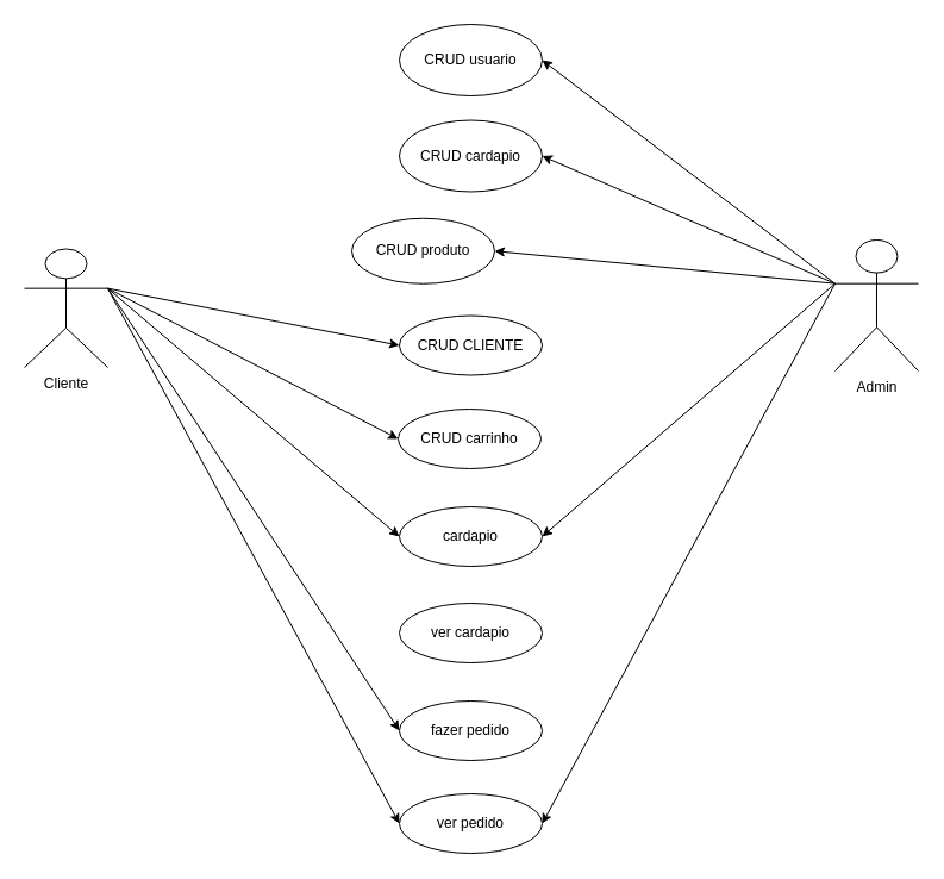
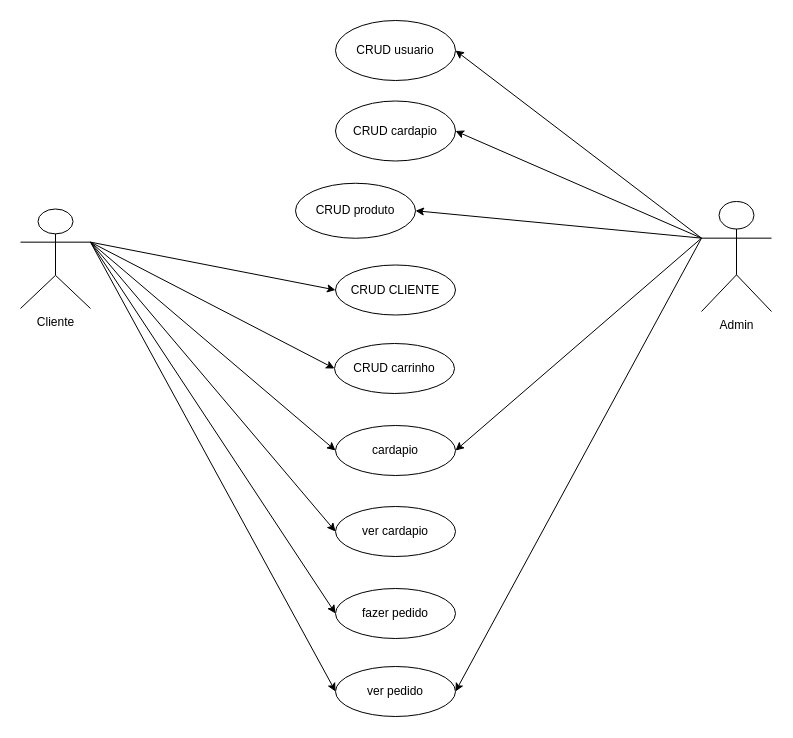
  <mxCell id="0" />
  <mxCell id="1" parent="0" />
  <mxCell id="2" value="Cliente" style="shape=umlActor;verticalLabelPosition=bottom;verticalAlign=top;html=1;outlineConnect=0;" vertex="1" parent="1"><mxGeometry x="20" y="208.5" width="70" height="99.5" as="geometry" /></mxCell>
  <mxCell id="3" value="CRUD CLIENTE" style="ellipse;whiteSpace=wrap;html=1;" vertex="1" parent="1"><mxGeometry x="335" y="264.5" width="120" height="50" as="geometry" /></mxCell>
  <mxCell id="4" value="cardapio" style="ellipse;whiteSpace=wrap;html=1;" vertex="1" parent="1"><mxGeometry x="335" y="425" width="120" height="50" as="geometry" /></mxCell>
  <mxCell id="5" value="fazer pedido" style="ellipse;whiteSpace=wrap;html=1;" vertex="1" parent="1"><mxGeometry x="335" y="588" width="120" height="50" as="geometry" /></mxCell>
  <mxCell id="6" value="ver pedido" style="ellipse;whiteSpace=wrap;html=1;" vertex="1" parent="1"><mxGeometry x="335" y="666" width="120" height="50" as="geometry" /></mxCell>
  <mxCell id="7" value="ver cardapio" style="ellipse;whiteSpace=wrap;html=1;" vertex="1" parent="1"><mxGeometry x="335" y="506" width="120" height="50" as="geometry" /></mxCell>
  <mxCell id="8" value="CRUD usuario" style="ellipse;whiteSpace=wrap;html=1;" vertex="1" parent="1"><mxGeometry x="335" y="20" width="120" height="60" as="geometry" /></mxCell>
  <mxCell id="9" value="CRUD cardapio" style="ellipse;whiteSpace=wrap;html=1;" vertex="1" parent="1"><mxGeometry x="335" y="100.5" width="120" height="60" as="geometry" /></mxCell>
  <mxCell id="10" value="Admin" style="shape=umlActor;verticalLabelPosition=bottom;verticalAlign=top;html=1;outlineConnect=0;" vertex="1" parent="1"><mxGeometry x="701" y="201" width="70" height="110" as="geometry" /></mxCell>
  <mxCell id="11" value="CRUD produto" style="ellipse;whiteSpace=wrap;html=1;" vertex="1" parent="1"><mxGeometry x="295" y="182.75" width="120" height="55" as="geometry" /></mxCell>
  <mxCell id="12" value="" style="endArrow=classic;html=1;rounded=0;exitX=0;exitY=0.333;exitDx=0;exitDy=0;exitPerimeter=0;entryX=1;entryY=0.5;entryDx=0;entryDy=0;" edge="1" parent="1" source="10" target="8"><mxGeometry width="50" height="50" relative="1" as="geometry"><mxPoint x="405" y="260" as="sourcePoint" /><mxPoint x="455" y="210" as="targetPoint" /></mxGeometry></mxCell>
  <mxCell id="13" value="" style="endArrow=classic;html=1;rounded=0;entryX=1;entryY=0.5;entryDx=0;entryDy=0;exitX=0;exitY=0.333;exitDx=0;exitDy=0;exitPerimeter=0;" edge="1" parent="1" source="10" target="9"><mxGeometry width="50" height="50" relative="1" as="geometry"><mxPoint x="645" y="100" as="sourcePoint" /><mxPoint x="545" y="81" as="targetPoint" /></mxGeometry></mxCell>
  <mxCell id="14" value="" style="endArrow=classic;html=1;rounded=0;exitX=0;exitY=0.333;exitDx=0;exitDy=0;exitPerimeter=0;entryX=1;entryY=0.5;entryDx=0;entryDy=0;" edge="1" parent="1" source="10" target="11"><mxGeometry width="50" height="50" relative="1" as="geometry"><mxPoint x="665" y="162" as="sourcePoint" /><mxPoint x="555" y="91" as="targetPoint" /></mxGeometry></mxCell>
  <mxCell id="15" value="" style="endArrow=classic;html=1;rounded=0;exitX=1;exitY=0.333;exitDx=0;exitDy=0;exitPerimeter=0;entryX=0;entryY=0.5;entryDx=0;entryDy=0;" edge="1" parent="1" source="2" target="3"><mxGeometry width="50" height="50" relative="1" as="geometry"><mxPoint x="195" y="281" as="sourcePoint" /><mxPoint x="85" y="210" as="targetPoint" /></mxGeometry></mxCell>
  <mxCell id="16" value="" style="endArrow=classic;html=1;rounded=0;exitX=1;exitY=0.333;exitDx=0;exitDy=0;exitPerimeter=0;entryX=0;entryY=0.5;entryDx=0;entryDy=0;" edge="1" parent="1" source="2" target="4"><mxGeometry width="50" height="50" relative="1" as="geometry"><mxPoint x="235" y="215" as="sourcePoint" /><mxPoint x="125" y="144" as="targetPoint" /></mxGeometry></mxCell>
+ <mxCell id="17" value="" style="endArrow=classic;html=1;rounded=0;exitX=1;exitY=0.333;exitDx=0;exitDy=0;exitPerimeter=0;entryX=0;entryY=0.5;entryDx=0;entryDy=0;" edge="1" parent="1" source="2" target="7"><mxGeometry width="50" height="50" relative="1" as="geometry"><mxPoint x="85" y="160" as="sourcePoint" /><mxPoint x="235" y="155" as="targetPoint" /></mxGeometry></mxCell>
  <mxCell id="18" value="" style="endArrow=classic;html=1;rounded=0;exitX=1;exitY=0.333;exitDx=0;exitDy=0;exitPerimeter=0;entryX=0;entryY=0.5;entryDx=0;entryDy=0;" edge="1" parent="1" source="2" target="5"><mxGeometry width="50" height="50" relative="1" as="geometry"><mxPoint x="95" y="170" as="sourcePoint" /><mxPoint x="245" y="165" as="targetPoint" /></mxGeometry></mxCell>
  <mxCell id="19" value="" style="endArrow=classic;html=1;rounded=0;exitX=1;exitY=0.333;exitDx=0;exitDy=0;exitPerimeter=0;entryX=0;entryY=0.5;entryDx=0;entryDy=0;" edge="1" parent="1" source="2" target="6"><mxGeometry width="50" height="50" relative="1" as="geometry"><mxPoint x="105" y="180" as="sourcePoint" /><mxPoint x="185" y="450" as="targetPoint" /></mxGeometry></mxCell>
  <mxCell id="20" value="" style="endArrow=classic;html=1;rounded=0;exitX=0;exitY=0.333;exitDx=0;exitDy=0;exitPerimeter=0;entryX=1;entryY=0.5;entryDx=0;entryDy=0;" edge="1" parent="1" source="10" target="6"><mxGeometry width="50" height="50" relative="1" as="geometry"><mxPoint x="595" y="320" as="sourcePoint" /><mxPoint x="645" y="270" as="targetPoint" /></mxGeometry></mxCell>
  <mxCell id="21" value="" style="endArrow=classic;html=1;rounded=0;exitX=0;exitY=0.333;exitDx=0;exitDy=0;exitPerimeter=0;entryX=1;entryY=0.5;entryDx=0;entryDy=0;" edge="1" parent="1" source="10" target="4"><mxGeometry width="50" height="50" relative="1" as="geometry"><mxPoint x="725" y="207" as="sourcePoint" /><mxPoint x="455" y="681" as="targetPoint" /></mxGeometry></mxCell>
  <mxCell id="22" value="&lt;div&gt;CRUD carrinho&lt;/div&gt;" style="ellipse;whiteSpace=wrap;html=1;" vertex="1" parent="1"><mxGeometry x="334" y="343" width="120" height="50" as="geometry" /></mxCell>
  <mxCell id="23" value="" style="endArrow=classic;html=1;rounded=0;exitX=1;exitY=0.333;exitDx=0;exitDy=0;exitPerimeter=0;entryX=0;entryY=0.5;entryDx=0;entryDy=0;" edge="1" parent="1" source="2" target="22"><mxGeometry width="50" height="50" relative="1" as="geometry"><mxPoint x="85" y="295" as="sourcePoint" /><mxPoint x="330" y="343" as="targetPoint" /></mxGeometry></mxCell>
